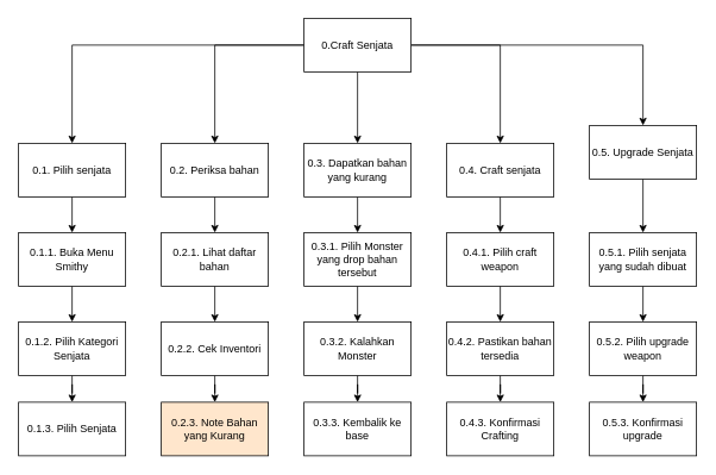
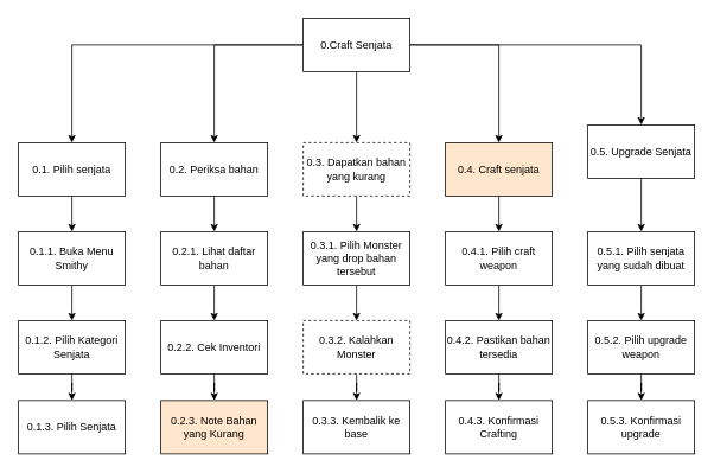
  <mxCell id="0" />
  <mxCell id="1" parent="0" />
  <mxCell id="2" value="" style="edgeStyle=orthogonalEdgeStyle;rounded=0;orthogonalLoop=1;jettySize=auto;html=1;" edge="1" parent="1" source="7" target="9"><mxGeometry relative="1" as="geometry" /></mxCell>
  <mxCell id="3" value="" style="edgeStyle=orthogonalEdgeStyle;rounded=0;orthogonalLoop=1;jettySize=auto;html=1;" edge="1" parent="1" source="7" target="11"><mxGeometry relative="1" as="geometry" /></mxCell>
  <mxCell id="4" value="" style="edgeStyle=orthogonalEdgeStyle;rounded=0;orthogonalLoop=1;jettySize=auto;html=1;" edge="1" parent="1" source="7" target="13"><mxGeometry relative="1" as="geometry" /></mxCell>
  <mxCell id="5" value="" style="edgeStyle=orthogonalEdgeStyle;rounded=0;orthogonalLoop=1;jettySize=auto;html=1;" edge="1" parent="1" source="7" target="15"><mxGeometry relative="1" as="geometry" /></mxCell>
  <mxCell id="6" value="" style="edgeStyle=orthogonalEdgeStyle;rounded=0;orthogonalLoop=1;jettySize=auto;html=1;" edge="1" parent="1" source="7" target="17"><mxGeometry relative="1" as="geometry" /></mxCell>
  <mxCell id="7" value="0.Craft Senjata" style="rounded=0;whiteSpace=wrap;html=1;" vertex="1" parent="1"><mxGeometry x="340" y="20" width="120" height="60" as="geometry" /></mxCell>
  <mxCell id="8" value="" style="edgeStyle=orthogonalEdgeStyle;rounded=0;orthogonalLoop=1;jettySize=auto;html=1;" edge="1" parent="1" source="9" target="19"><mxGeometry relative="1" as="geometry" /></mxCell>
  <mxCell id="9" value="0.1. Pilih senjata" style="whiteSpace=wrap;html=1;rounded=0;" vertex="1" parent="1"><mxGeometry x="20" y="160" width="120" height="60" as="geometry" /></mxCell>
  <mxCell id="10" value="" style="edgeStyle=orthogonalEdgeStyle;rounded=0;orthogonalLoop=1;jettySize=auto;html=1;" edge="1" parent="1" source="11" target="24"><mxGeometry relative="1" as="geometry" /></mxCell>
  <mxCell id="11" value="0.2. Periksa bahan" style="whiteSpace=wrap;html=1;rounded=0;" vertex="1" parent="1"><mxGeometry x="180" y="160" width="120" height="60" as="geometry" /></mxCell>
  <mxCell id="12" value="" style="edgeStyle=orthogonalEdgeStyle;rounded=0;orthogonalLoop=1;jettySize=auto;html=1;" edge="1" parent="1" source="13" target="29"><mxGeometry relative="1" as="geometry" /></mxCell>
- <mxCell id="13" value="0.3. Dapatkan bahan yang kurang" style="whiteSpace=wrap;html=1;rounded=0;" vertex="1" parent="1"><mxGeometry x="340" y="160" width="120" height="60" as="geometry" /></mxCell>
+ <mxCell id="13" value="0.3. Dapatkan bahan yang kurang" style="whiteSpace=wrap;html=1;rounded=0;dashed=1;" vertex="1" parent="1"><mxGeometry x="340" y="160" width="120" height="60" as="geometry" /></mxCell>
  <mxCell id="14" value="" style="edgeStyle=orthogonalEdgeStyle;rounded=0;orthogonalLoop=1;jettySize=auto;html=1;" edge="1" parent="1" source="15" target="34"><mxGeometry relative="1" as="geometry" /></mxCell>
- <mxCell id="15" value="0.4. Craft senjata" style="whiteSpace=wrap;html=1;rounded=0;" vertex="1" parent="1"><mxGeometry x="500" y="160" width="120" height="60" as="geometry" /></mxCell>
+ <mxCell id="15" value="0.4. Craft senjata" style="whiteSpace=wrap;html=1;rounded=0;fillColor=#ffe6cc;" vertex="1" parent="1"><mxGeometry x="500" y="160" width="120" height="60" as="geometry" /></mxCell>
  <mxCell id="16" value="" style="edgeStyle=orthogonalEdgeStyle;rounded=0;orthogonalLoop=1;jettySize=auto;html=1;" edge="1" parent="1" source="17" target="39"><mxGeometry relative="1" as="geometry" /></mxCell>
  <mxCell id="17" value="0.5. Upgrade Senjata" style="whiteSpace=wrap;html=1;rounded=0;" vertex="1" parent="1"><mxGeometry x="660" y="140" width="120" height="60" as="geometry" /></mxCell>
  <mxCell id="18" value="" style="edgeStyle=orthogonalEdgeStyle;rounded=0;orthogonalLoop=1;jettySize=auto;html=1;" edge="1" parent="1" source="19" target="21"><mxGeometry relative="1" as="geometry" /></mxCell>
  <mxCell id="19" value="0.1.1. Buka Menu Smithy" style="whiteSpace=wrap;html=1;rounded=0;" vertex="1" parent="1"><mxGeometry x="20" y="260" width="120" height="60" as="geometry" /></mxCell>
  <mxCell id="20" value="" style="edgeStyle=orthogonalEdgeStyle;rounded=0;orthogonalLoop=1;jettySize=auto;html=1;" edge="1" parent="1" source="21" target="22"><mxGeometry relative="1" as="geometry" /></mxCell>
  <mxCell id="21" value="0.1.2. Pilih Kategori Senjata" style="whiteSpace=wrap;html=1;rounded=0;" vertex="1" parent="1"><mxGeometry x="20" y="360" width="120" height="60" as="geometry" /></mxCell>
  <mxCell id="22" value="0.1.3. Pilih Senjata" style="whiteSpace=wrap;html=1;rounded=0;" vertex="1" parent="1"><mxGeometry x="20" y="450" width="120" height="60" as="geometry" /></mxCell>
  <mxCell id="23" value="" style="edgeStyle=orthogonalEdgeStyle;rounded=0;orthogonalLoop=1;jettySize=auto;html=1;" edge="1" parent="1" source="24" target="26"><mxGeometry relative="1" as="geometry" /></mxCell>
  <mxCell id="24" value="0.2.1. Lihat daftar bahan" style="whiteSpace=wrap;html=1;rounded=0;" vertex="1" parent="1"><mxGeometry x="180" y="260" width="120" height="60" as="geometry" /></mxCell>
  <mxCell id="25" value="" style="edgeStyle=orthogonalEdgeStyle;rounded=0;orthogonalLoop=1;jettySize=auto;html=1;" edge="1" parent="1" source="26" target="27"><mxGeometry relative="1" as="geometry" /></mxCell>
  <mxCell id="26" value="0.2.2. Cek Inventori" style="whiteSpace=wrap;html=1;rounded=0;" vertex="1" parent="1"><mxGeometry x="180" y="360" width="120" height="60" as="geometry" /></mxCell>
  <mxCell id="27" value="0.2.3. Note Bahan yang Kurang" style="whiteSpace=wrap;html=1;rounded=0;fillColor=#ffe6cc;" vertex="1" parent="1"><mxGeometry x="180" y="450" width="120" height="60" as="geometry" /></mxCell>
  <mxCell id="28" value="" style="edgeStyle=orthogonalEdgeStyle;rounded=0;orthogonalLoop=1;jettySize=auto;html=1;" edge="1" parent="1" source="29" target="31"><mxGeometry relative="1" as="geometry" /></mxCell>
  <mxCell id="29" value="0.3.1. Pilih Monster yang drop bahan tersebut" style="whiteSpace=wrap;html=1;rounded=0;" vertex="1" parent="1"><mxGeometry x="340" y="260" width="120" height="60" as="geometry" /></mxCell>
  <mxCell id="30" value="" style="edgeStyle=orthogonalEdgeStyle;rounded=0;orthogonalLoop=1;jettySize=auto;html=1;" edge="1" parent="1" source="31" target="32"><mxGeometry relative="1" as="geometry" /></mxCell>
- <mxCell id="31" value="0.3.2. Kalahkan Monster" style="whiteSpace=wrap;html=1;rounded=0;" vertex="1" parent="1"><mxGeometry x="340" y="360" width="120" height="60" as="geometry" /></mxCell>
+ <mxCell id="31" value="0.3.2. Kalahkan Monster" style="whiteSpace=wrap;html=1;rounded=0;dashed=1;" vertex="1" parent="1"><mxGeometry x="340" y="360" width="120" height="60" as="geometry" /></mxCell>
  <mxCell id="32" value="0.3.3. Kembalik ke base" style="whiteSpace=wrap;html=1;rounded=0;" vertex="1" parent="1"><mxGeometry x="340" y="450" width="120" height="60" as="geometry" /></mxCell>
  <mxCell id="33" value="" style="edgeStyle=orthogonalEdgeStyle;rounded=0;orthogonalLoop=1;jettySize=auto;html=1;" edge="1" parent="1" source="34" target="36"><mxGeometry relative="1" as="geometry" /></mxCell>
  <mxCell id="34" value="0.4.1. Pilih craft weapon" style="whiteSpace=wrap;html=1;rounded=0;" vertex="1" parent="1"><mxGeometry x="500" y="260" width="120" height="60" as="geometry" /></mxCell>
  <mxCell id="35" value="" style="edgeStyle=orthogonalEdgeStyle;rounded=0;orthogonalLoop=1;jettySize=auto;html=1;" edge="1" parent="1" source="36" target="37"><mxGeometry relative="1" as="geometry" /></mxCell>
  <mxCell id="36" value="0.4.2. Pastikan bahan tersedia" style="whiteSpace=wrap;html=1;rounded=0;" vertex="1" parent="1"><mxGeometry x="500" y="360" width="120" height="60" as="geometry" /></mxCell>
  <mxCell id="37" value="0.4.3. Konfirmasi Crafting" style="whiteSpace=wrap;html=1;rounded=0;" vertex="1" parent="1"><mxGeometry x="500" y="450" width="120" height="60" as="geometry" /></mxCell>
  <mxCell id="38" value="" style="edgeStyle=orthogonalEdgeStyle;rounded=0;orthogonalLoop=1;jettySize=auto;html=1;" edge="1" parent="1" source="39" target="41"><mxGeometry relative="1" as="geometry" /></mxCell>
  <mxCell id="39" value="0.5.1. Pilih senjata yang sudah dibuat" style="whiteSpace=wrap;html=1;rounded=0;" vertex="1" parent="1"><mxGeometry x="660" y="260" width="120" height="60" as="geometry" /></mxCell>
  <mxCell id="40" value="" style="edgeStyle=orthogonalEdgeStyle;rounded=0;orthogonalLoop=1;jettySize=auto;html=1;" edge="1" parent="1" source="41" target="42"><mxGeometry relative="1" as="geometry" /></mxCell>
  <mxCell id="41" value="0.5.2. Pilih upgrade weapon" style="whiteSpace=wrap;html=1;rounded=0;" vertex="1" parent="1"><mxGeometry x="660" y="360" width="120" height="60" as="geometry" /></mxCell>
  <mxCell id="42" value="0.5.3. Konfirmasi upgrade" style="whiteSpace=wrap;html=1;rounded=0;" vertex="1" parent="1"><mxGeometry x="660" y="450" width="120" height="60" as="geometry" /></mxCell>
